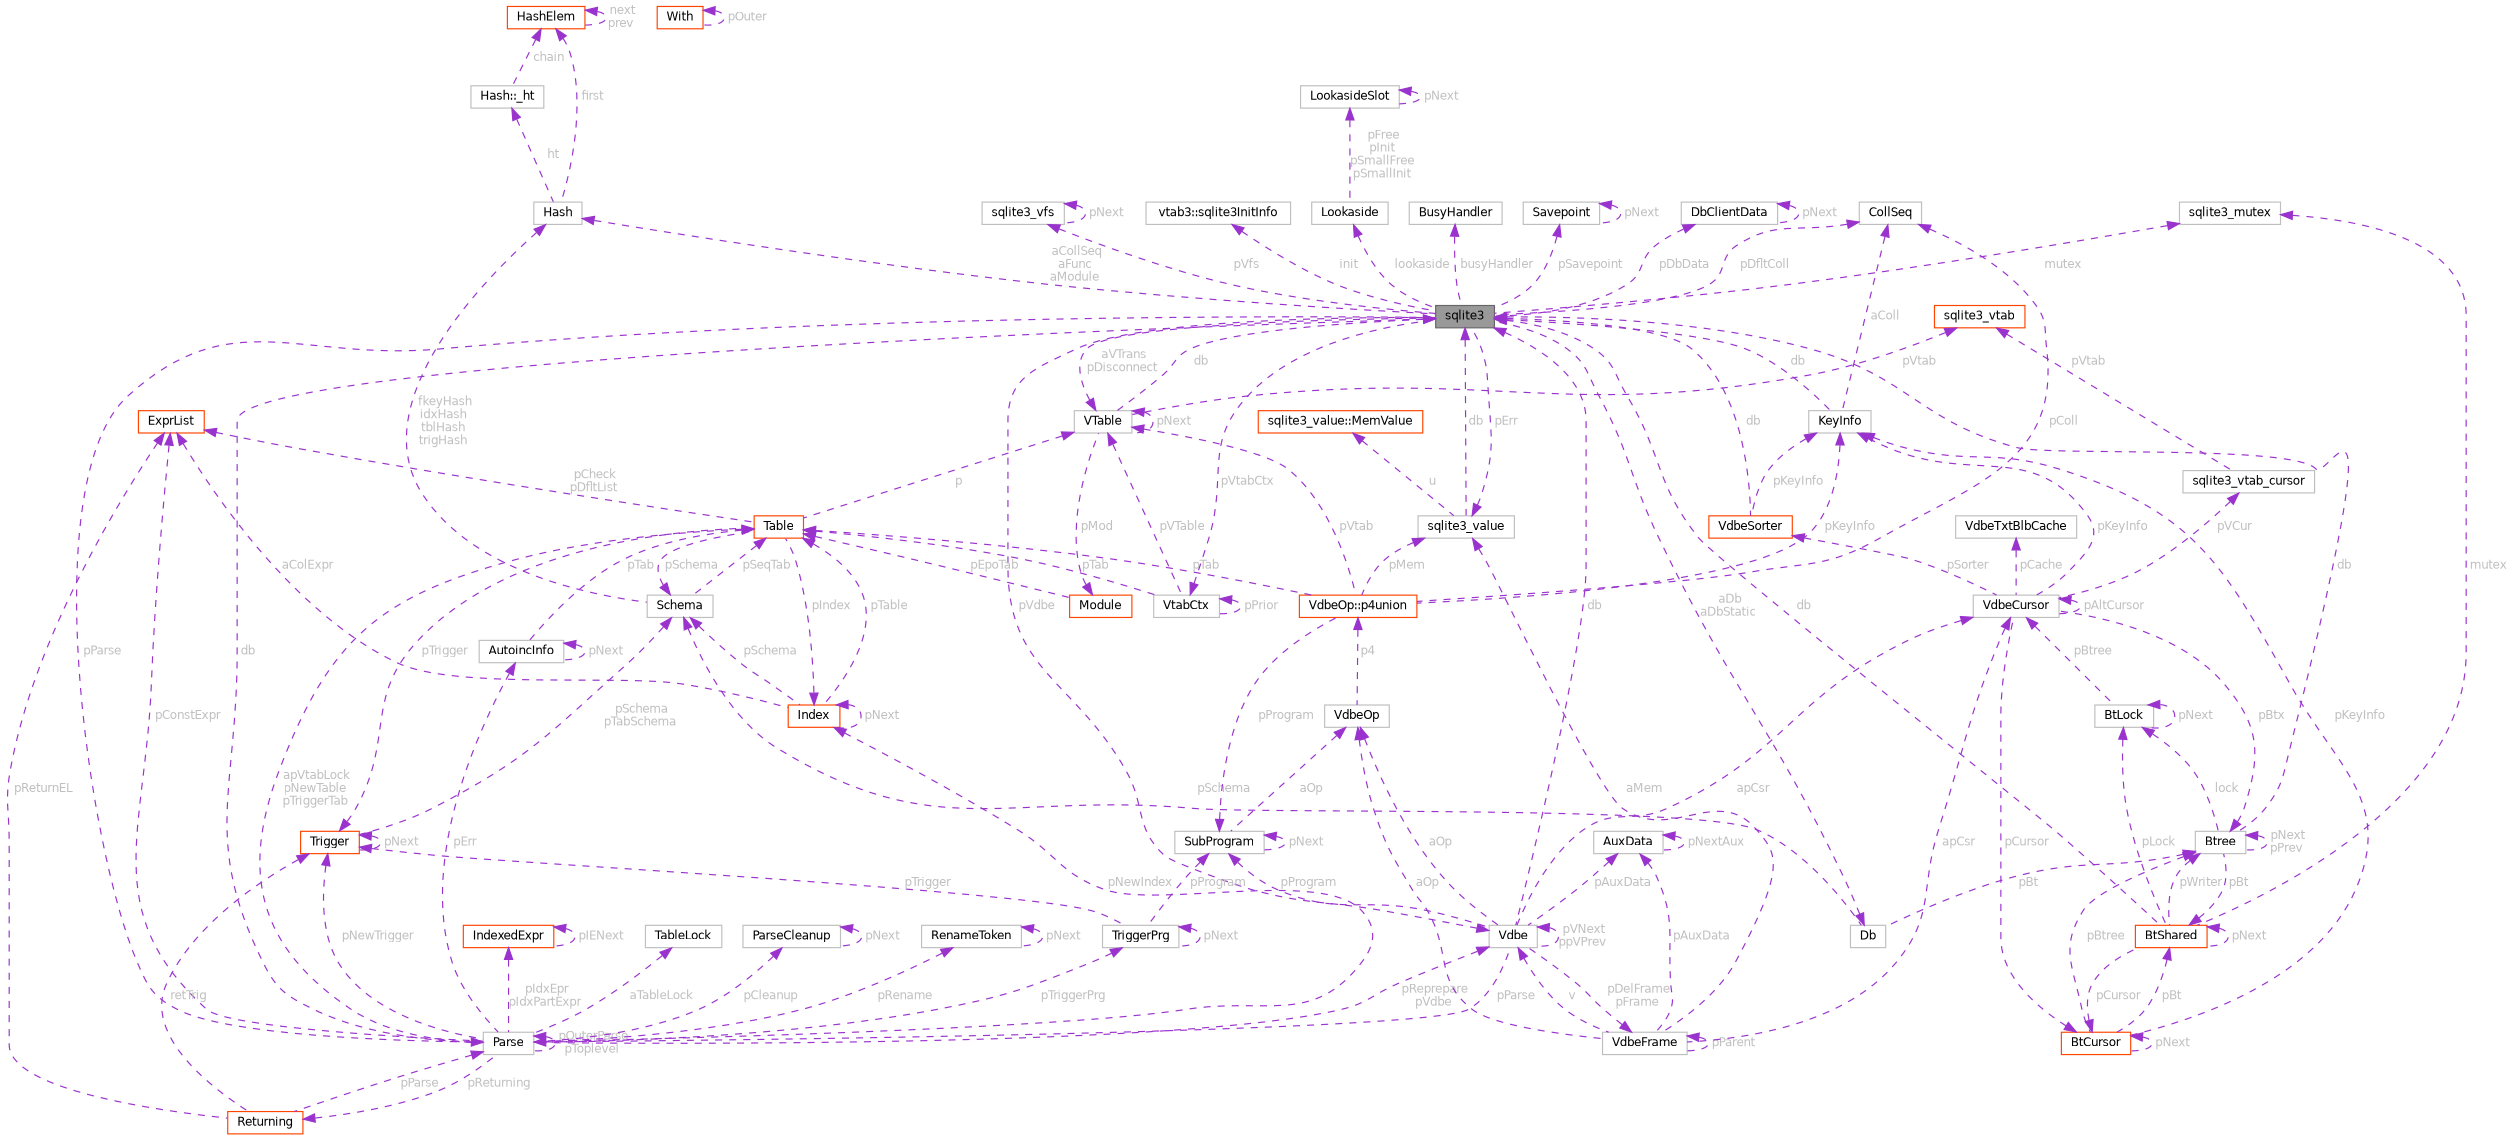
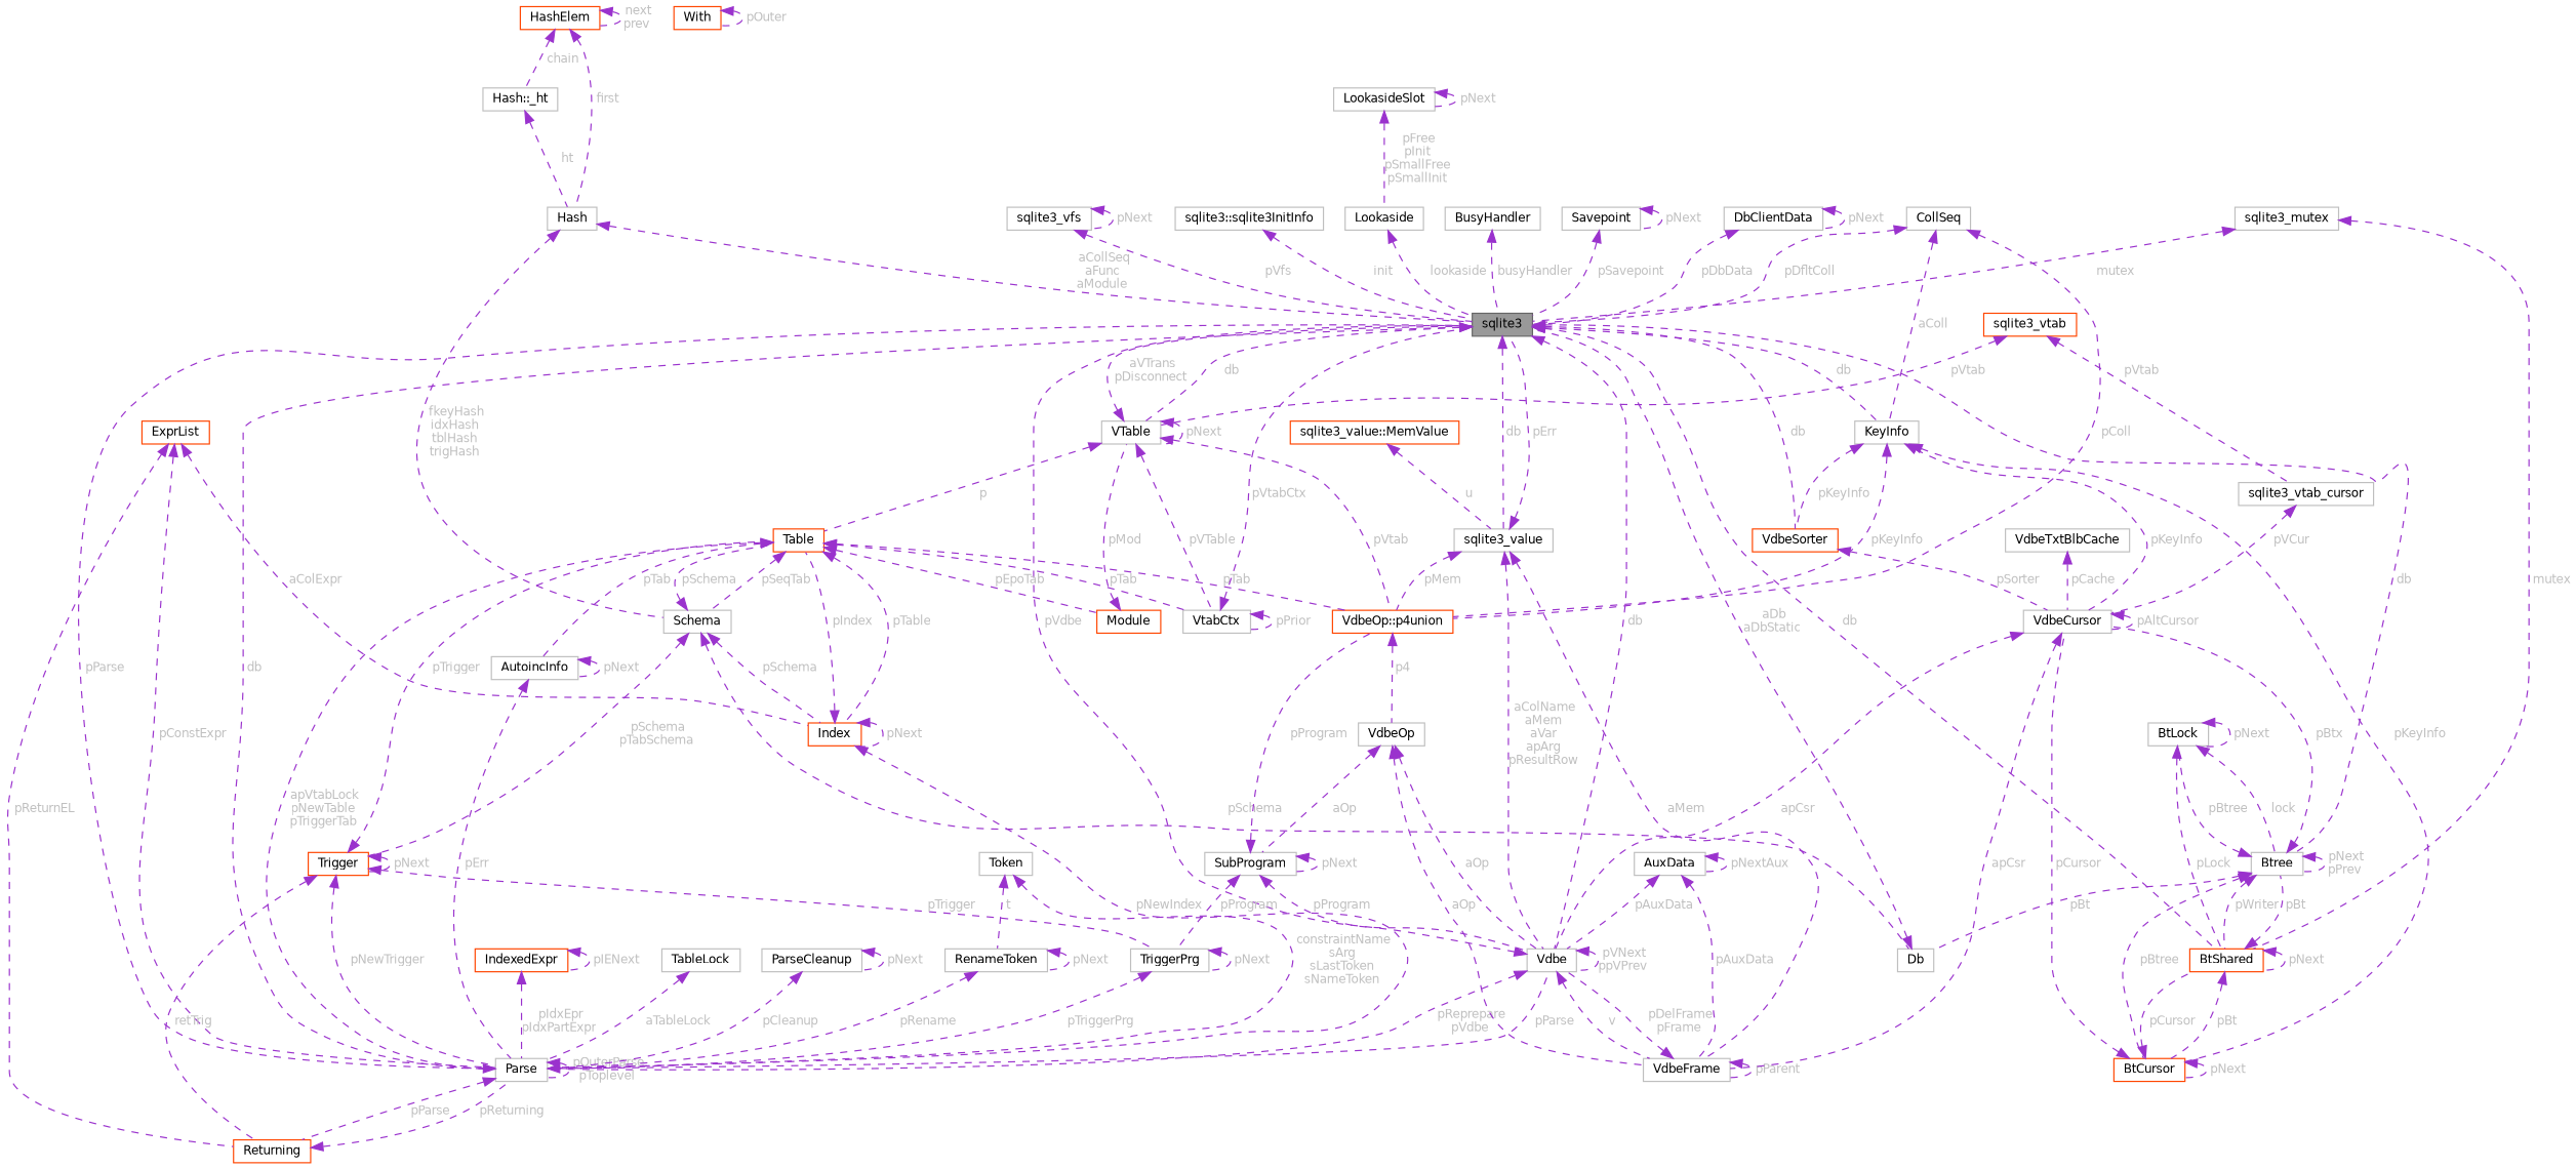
  digraph {
    node [color=grey75 fillcolor=white fontname=Helvetica fontsize=10 shape=box style=filled]
    edge [color=darkorchid3 dir=back fontcolor=grey fontname=Helvetica fontsize=10 labelfontname=Helvetica labelfontsize=10 style=dashed]
    n1 [color=gray40 fillcolor=grey60 fontcolor=black height=0.2 label=sqlite3 width=0.4]
    n2 [height=0.2 label=Vdbe width=0.4]
    n3 [height=0.2 label=Parse width=0.4]
    n4 [height=0.2 label=VTable width=0.4]
    n5 [height=0.2 label=sqlite3_value width=0.4]
    n6 [height=0.2 label=KeyInfo width=0.4]
    n7 [height=0.2 label=Btree width=0.4]
    n8 [color=orangered height=0.2 label=BtShared width=0.4]
    n9 [color=orangered height=0.2 label=VdbeSorter width=0.4]
    n10 [height=0.2 label=VdbeFrame width=0.4]
    n11 [color=orangered height=0.2 label=Returning width=0.4]
    n12 [color=orangered height=0.2 label=Table width=0.4]
    n13 [color=orangered height=0.2 label="VdbeOp::p4union" width=0.4]
    n14 [height=0.2 label=VtabCtx width=0.4]
    n15 [height=0.2 label=VdbeCursor width=0.4]
    n16 [color=orangered height=0.2 label=BtCursor width=0.4]
    n17 [height=0.2 label=Db width=0.4]
    n18 [height=0.2 label=BtLock width=0.4]
    n19 [height=0.2 label=sqlite3_vfs width=0.4]
    n20 [color=orangered height=0.2 label=ExprList width=0.4]
    n21 [color=orangered height=0.2 label=Index width=0.4]
    n22 [height=0.2 label=AutoincInfo width=0.4]
    n23 [height=0.2 label=Schema width=0.4]
    n24 [color=orangered height=0.2 label=Module width=0.4]
    n25 [color=orangered height=0.2 label=IndexedExpr width=0.4]
    n26 [height=0.2 label=TableLock width=0.4]
    n27 [color=orangered height=0.2 label=Trigger width=0.4]
    n28 [height=0.2 label=VdbeOp width=0.4]
    n29 [height=0.2 label=TriggerPrg width=0.4]
    n30 [height=0.2 label=Hash width=0.4]
    n31 [color=orangered height=0.2 label=HashElem width=0.4]
    n32 [height=0.2 label="Hash::_ht" width=0.4]
    n33 [color=orangered height=0.2 label=sqlite3_vtab width=0.4]
    n34 [height=0.2 label=sqlite3_vtab_cursor width=0.4]
    n35 [height=0.2 label=SubProgram width=0.4]
    n36 [height=0.2 label=CollSeq width=0.4]
    n37 [color=orangered height=0.2 label="sqlite3_value::MemValue" width=0.4]
    n38 [height=0.2 label=ParseCleanup width=0.4]
+   n39 [height=0.2 label=Token width=0.4]
    n40 [height=0.2 label=RenameToken width=0.4]
    n41 [color=orangered height=0.2 label=With width=0.4]
    n42 [height=0.2 label=sqlite3_mutex width=0.4]
    n43 [height=0.2 label=VdbeTxtBlbCache width=0.4]
    n44 [height=0.2 label=AuxData width=0.4]
-   n45 [height=0.2 label="vtab3::sqlite3InitInfo" width=0.4]
+   n45 [height=0.2 label="sqlite3::sqlite3InitInfo" width=0.4]
    n46 [height=0.2 label=Lookaside width=0.4]
    n47 [height=0.2 label=LookasideSlot width=0.4]
    n48 [height=0.2 label=BusyHandler width=0.4]
    n49 [height=0.2 label=Savepoint width=0.4]
    n50 [height=0.2 label=DbClientData width=0.4]
    n1 -> n2 [label=" db"]
    n1 -> n3 [label=" db"]
    n1 -> n4 [label=" db"]
    n1 -> n5 [label=" db"]
    n1 -> n6 [label=" db"]
    n1 -> n7 [label=" db"]
    n1 -> n8 [label=" db"]
    n1 -> n9 [label=" db"]
    n2 -> n1 [label=" pVdbe"]
    n2 -> n2 [label=" pVNext\nppVPrev"]
    n2 -> n3 [label=" pReprepare\npVdbe"]
    n2 -> n10 [label=" v"]
    n3 -> n1 [label=" pParse"]
    n3 -> n2 [label=" pParse"]
    n3 -> n3 [label=" pOuterParse\npToplevel"]
    n3 -> n11 [label=" pParse"]
    n4 -> n1 [label=" aVTrans\npDisconnect"]
    n4 -> n4 [label=" pNext"]
    n4 -> n12 [label=" p"]
    n4 -> n13 [label=" pVtab"]
    n4 -> n14 [label=" pVTable"]
    n5 -> n1 [label=" pErr"]
+   n5 -> n2 [label=" aColName\naMem\naVar\napArg\npResultRow"]
    n5 -> n10 [label=" aMem"]
    n5 -> n13 [label=" pMem"]
    n6 -> n9 [label=" pKeyInfo"]
    n6 -> n13 [label=" pKeyInfo"]
    n6 -> n15 [label=" pKeyInfo"]
    n6 -> n16 [label=" pKeyInfo"]
    n7 -> n7 [label=" pNext\npPrev"]
    n7 -> n8 [label=" pWriter"]
    n7 -> n15 [label=" pBtx"]
    n7 -> n16 [label=" pBtree"]
    n7 -> n17 [label=" pBt"]
-   n15 -> n18 [label=" pBtree"]
+   n7 -> n18 [label=" pBtree"]
    n8 -> n7 [label=" pBt"]
    n8 -> n8 [label=" pNext"]
    n8 -> n16 [label=" pBt"]
    n9 -> n15 [label=" pSorter"]
    n10 -> n2 [label=" pDelFrame\npFrame"]
    n10 -> n10 [label=" pParent"]
    n11 -> n3 [label=" pReturning"]
    n12 -> n3 [label=" apVtabLock\npNewTable\npTriggerTab"]
    n12 -> n13 [label=" pTab"]
    n12 -> n14 [label=" pTab"]
    n12 -> n21 [label=" pTable"]
    n12 -> n22 [label=" pTab"]
    n12 -> n23 [label=" pSeqTab"]
    n12 -> n24 [label=" pEpoTab"]
    n13 -> n28 [label=" p4"]
    n14 -> n1 [label=" pVtabCtx"]
    n14 -> n14 [label=" pPrior"]
    n15 -> n2 [label=" apCsr"]
    n15 -> n10 [label=" apCsr"]
    n15 -> n15 [label=" pAltCursor"]
    n16 -> n8 [label=" pCursor"]
    n16 -> n15 [label=" pCursor"]
    n16 -> n16 [label=" pNext"]
    n17 -> n1 [label=" aDb\naDbStatic"]
    n18 -> n7 [label=" lock"]
    n18 -> n8 [label=" pLock"]
    n18 -> n18 [label=" pNext"]
    n19 -> n1 [label=" pVfs"]
    n19 -> n19 [label=" pNext"]
    n20 -> n3 [label=" pConstExpr"]
    n20 -> n11 [label=" pReturnEL"]
-   n20 -> n12 [label=" pCheck\npDfltList"]
    n20 -> n21 [label=" aColExpr"]
    n21 -> n3 [label=" pNewIndex"]
    n21 -> n12 [label=" pIndex"]
    n21 -> n21 [label=" pNext"]
    n22 -> n3 [label=" pErr"]
    n22 -> n22 [label=" pNext"]
    n23 -> n12 [label=" pSchema"]
    n23 -> n17 [label=" pSchema"]
    n23 -> n21 [label=" pSchema"]
    n23 -> n27 [label=" pSchema\npTabSchema"]
    n24 -> n4 [label=" pMod"]
    n25 -> n3 [label=" pIdxEpr\npIdxPartExpr"]
    n25 -> n25 [label=" pIENext"]
    n26 -> n3 [label=" aTableLock"]
    n27 -> n3 [label=" pNewTrigger"]
    n27 -> n11 [label=" retTrig"]
    n27 -> n12 [label=" pTrigger"]
    n27 -> n27 [label=" pNext"]
    n27 -> n29 [label=" pTrigger"]
    n28 -> n2 [label=" aOp"]
    n28 -> n10 [label=" aOp"]
    n28 -> n35 [label=" aOp"]
    n29 -> n3 [label=" pTriggerPrg"]
    n29 -> n29 [label=" pNext"]
    n30 -> n1 [label=" aCollSeq\naFunc\naModule"]
    n30 -> n23 [label=" fkeyHash\nidxHash\ntblHash\ntrigHash"]
    n31 -> n30 [label=" first"]
    n31 -> n31 [label=" next\nprev"]
    n31 -> n32 [label=" chain"]
    n32 -> n30 [label=" ht"]
    n33 -> n4 [label=" pVtab"]
    n33 -> n34 [label=" pVtab"]
    n34 -> n15 [label=" pVCur"]
    n35 -> n2 [label=" pProgram"]
    n35 -> n13 [label=" pProgram"]
    n35 -> n29 [label=" pProgram"]
    n35 -> n35 [label=" pNext"]
    n36 -> n1 [label=" pDfltColl"]
    n36 -> n6 [label=" aColl"]
    n36 -> n13 [label=" pColl"]
    n37 -> n5 [label=" u"]
    n38 -> n3 [label=" pCleanup"]
    n38 -> n38 [label=" pNext"]
+   n39 -> n3 [label=" constraintName\nsArg\nsLastToken\nsNameToken"]
+   n39 -> n40 [label=" t"]
    n40 -> n3 [label=" pRename"]
    n40 -> n40 [label=" pNext"]
    n41 -> n41 [label=" pOuter"]
    n42 -> n1 [label=" mutex"]
    n42 -> n8 [label=" mutex"]
    n43 -> n15 [label=" pCache"]
    n44 -> n2 [label=" pAuxData"]
    n44 -> n10 [label=" pAuxData"]
    n44 -> n44 [label=" pNextAux"]
    n45 -> n1 [label=" init"]
    n46 -> n1 [label=" lookaside"]
    n47 -> n46 [label=" pFree\npInit\npSmallFree\npSmallInit"]
    n47 -> n47 [label=" pNext"]
    n48 -> n1 [label=" busyHandler"]
    n49 -> n1 [label=" pSavepoint"]
    n49 -> n49 [label=" pNext"]
    n50 -> n1 [label=" pDbData"]
    n50 -> n50 [label=" pNext"]
  }
